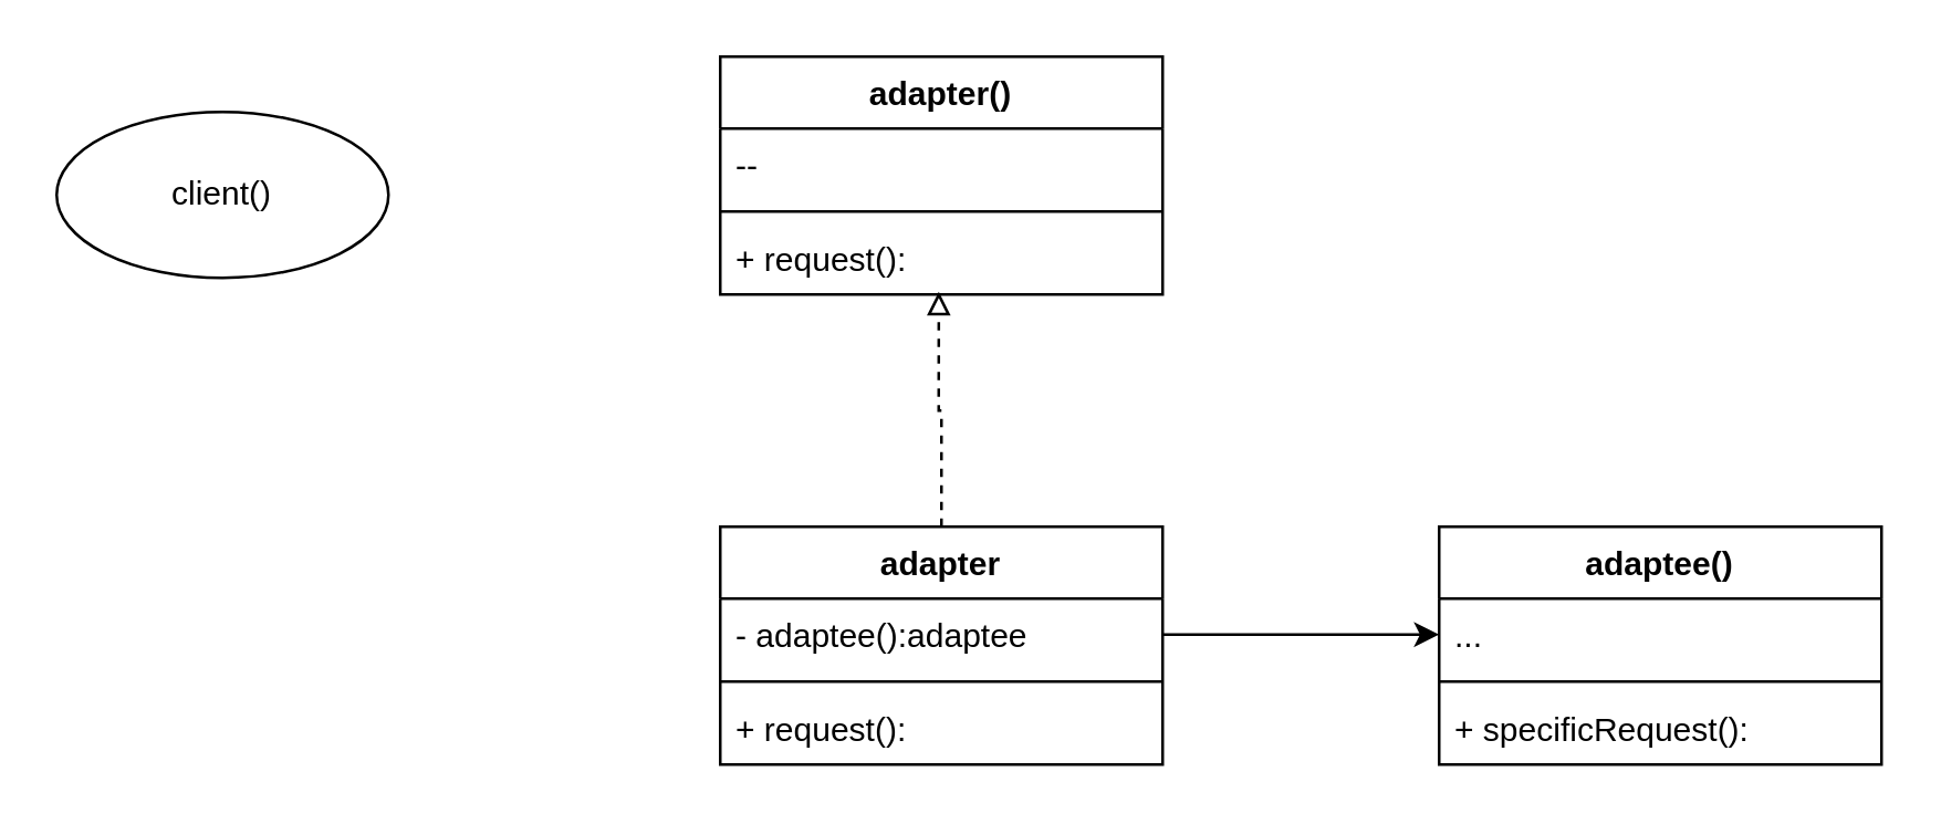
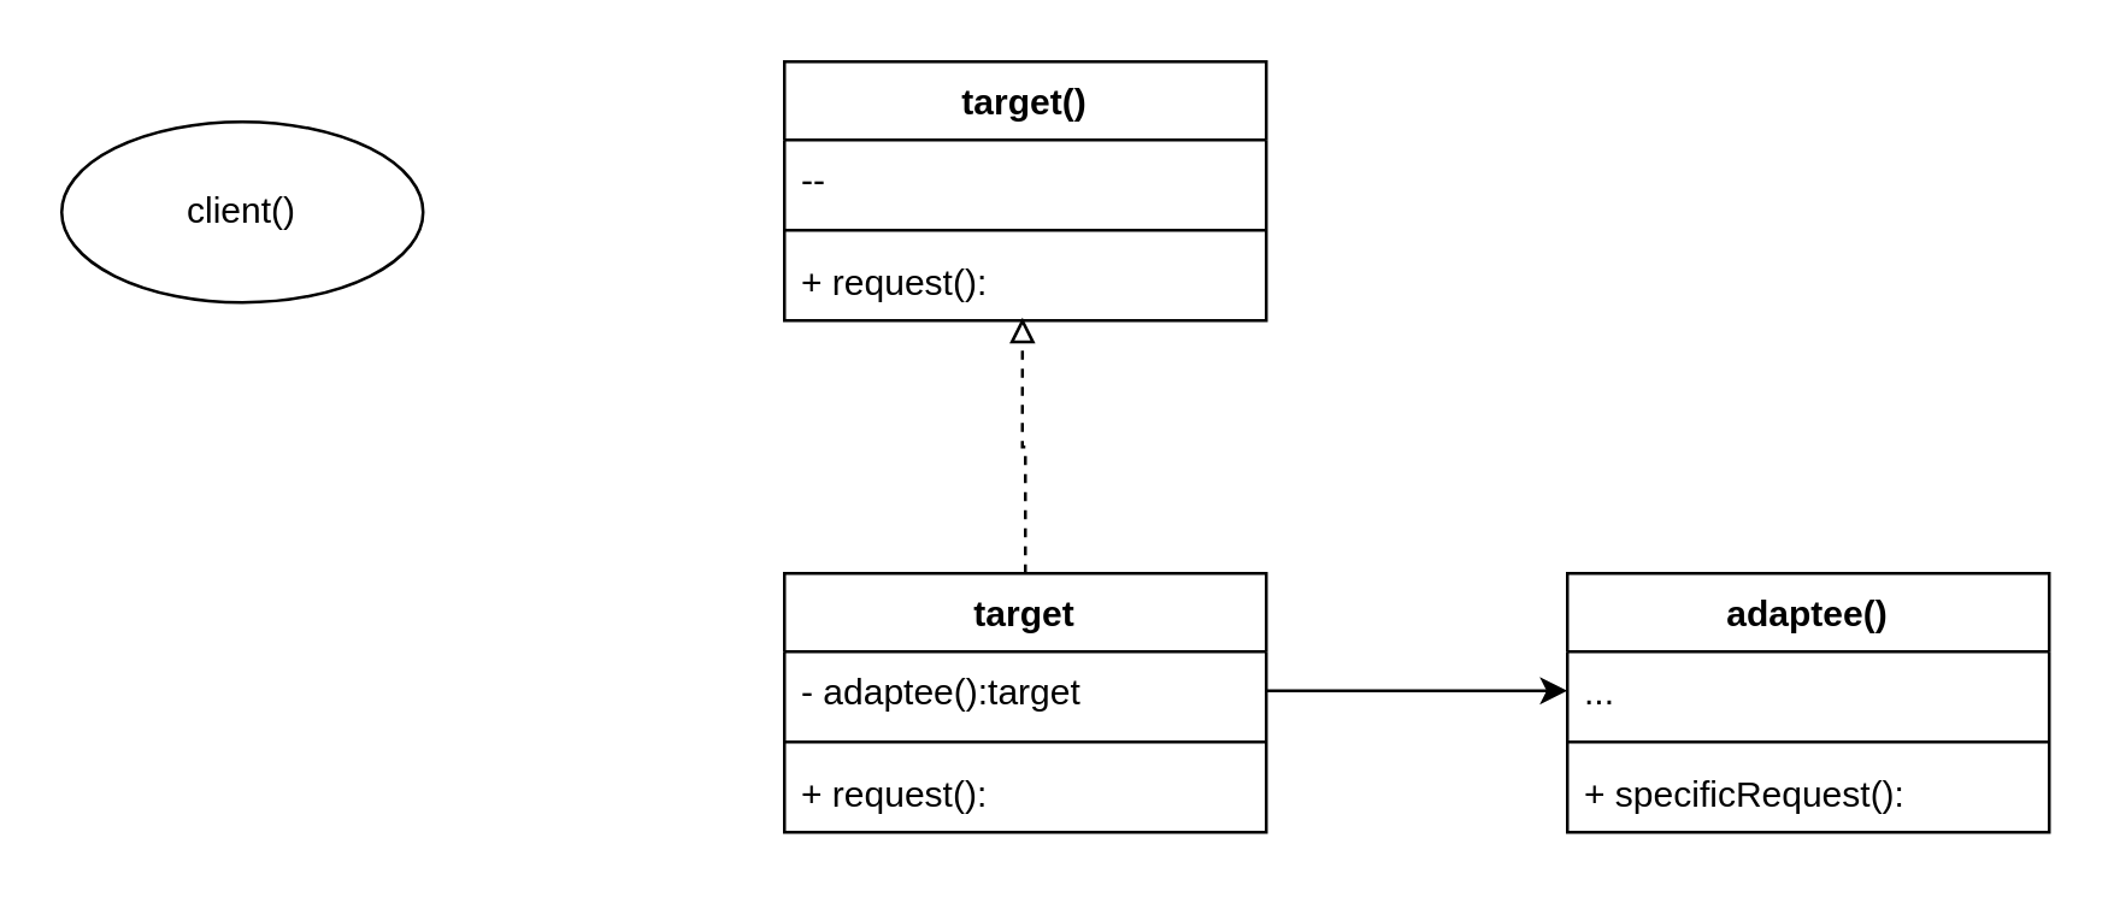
  <mxCell id="0" />
  <mxCell id="1" parent="0" />
  <mxCell id="2" value="client()" style="ellipse;whiteSpace=wrap;html=1;" vertex="1" parent="1"><mxGeometry x="20" y="40" width="120" height="60" as="geometry" /></mxCell>
- <mxCell id="3" value="adapter()" style="swimlane;fontStyle=1;align=center;verticalAlign=top;childLayout=stackLayout;horizontal=1;startSize=26;horizontalStack=0;resizeParent=1;resizeParentMax=0;resizeLast=0;collapsible=1;marginBottom=0;whiteSpace=wrap;html=1;" vertex="1" parent="1"><mxGeometry x="260" y="20" width="160" height="86" as="geometry" /></mxCell>
+ <mxCell id="3" value="target()" style="swimlane;fontStyle=1;align=center;verticalAlign=top;childLayout=stackLayout;horizontal=1;startSize=26;horizontalStack=0;resizeParent=1;resizeParentMax=0;resizeLast=0;collapsible=1;marginBottom=0;whiteSpace=wrap;html=1;" vertex="1" parent="1"><mxGeometry x="260" y="20" width="160" height="86" as="geometry" /></mxCell>
  <mxCell id="4" value="--" style="text;strokeColor=none;fillColor=none;align=left;verticalAlign=top;spacingLeft=4;spacingRight=4;overflow=hidden;rotatable=0;points=[[0,0.5],[1,0.5]];portConstraint=eastwest;whiteSpace=wrap;html=1;" vertex="1" parent="3"><mxGeometry y="26" width="160" height="26" as="geometry" /></mxCell>
  <mxCell id="5" value="" style="line;strokeWidth=1;fillColor=none;align=left;verticalAlign=middle;spacingTop=-1;spacingLeft=3;spacingRight=3;rotatable=0;labelPosition=right;points=[];portConstraint=eastwest;strokeColor=inherit;" vertex="1" parent="3"><mxGeometry y="52" width="160" height="8" as="geometry" /></mxCell>
  <mxCell id="6" value="+ request():" style="text;strokeColor=none;fillColor=none;align=left;verticalAlign=top;spacingLeft=4;spacingRight=4;overflow=hidden;rotatable=0;points=[[0,0.5],[1,0.5]];portConstraint=eastwest;whiteSpace=wrap;html=1;" vertex="1" parent="3"><mxGeometry y="60" width="160" height="26" as="geometry" /></mxCell>
  <mxCell id="7" value="adaptee()" style="swimlane;fontStyle=1;align=center;verticalAlign=top;childLayout=stackLayout;horizontal=1;startSize=26;horizontalStack=0;resizeParent=1;resizeParentMax=0;resizeLast=0;collapsible=1;marginBottom=0;whiteSpace=wrap;html=1;" vertex="1" parent="1"><mxGeometry x="520" y="190" width="160" height="86" as="geometry" /></mxCell>
  <mxCell id="8" value="..." style="text;strokeColor=none;fillColor=none;align=left;verticalAlign=top;spacingLeft=4;spacingRight=4;overflow=hidden;rotatable=0;points=[[0,0.5],[1,0.5]];portConstraint=eastwest;whiteSpace=wrap;html=1;" vertex="1" parent="7"><mxGeometry y="26" width="160" height="26" as="geometry" /></mxCell>
  <mxCell id="9" value="" style="line;strokeWidth=1;fillColor=none;align=left;verticalAlign=middle;spacingTop=-1;spacingLeft=3;spacingRight=3;rotatable=0;labelPosition=right;points=[];portConstraint=eastwest;strokeColor=inherit;" vertex="1" parent="7"><mxGeometry y="52" width="160" height="8" as="geometry" /></mxCell>
  <mxCell id="10" value="+ specificRequest():" style="text;strokeColor=none;fillColor=none;align=left;verticalAlign=top;spacingLeft=4;spacingRight=4;overflow=hidden;rotatable=0;points=[[0,0.5],[1,0.5]];portConstraint=eastwest;whiteSpace=wrap;html=1;" vertex="1" parent="7"><mxGeometry y="60" width="160" height="26" as="geometry" /></mxCell>
- <mxCell id="11" value="adapter" style="swimlane;fontStyle=1;align=center;verticalAlign=top;childLayout=stackLayout;horizontal=1;startSize=26;horizontalStack=0;resizeParent=1;resizeParentMax=0;resizeLast=0;collapsible=1;marginBottom=0;whiteSpace=wrap;html=1;" vertex="1" parent="1"><mxGeometry x="260" y="190" width="160" height="86" as="geometry" /></mxCell>
- <mxCell id="12" value="- adaptee():adaptee" style="text;strokeColor=none;fillColor=none;align=left;verticalAlign=top;spacingLeft=4;spacingRight=4;overflow=hidden;rotatable=0;points=[[0,0.5],[1,0.5]];portConstraint=eastwest;whiteSpace=wrap;html=1;" vertex="1" parent="11"><mxGeometry y="26" width="160" height="26" as="geometry" /></mxCell>
+ <mxCell id="11" value="target" style="swimlane;fontStyle=1;align=center;verticalAlign=top;childLayout=stackLayout;horizontal=1;startSize=26;horizontalStack=0;resizeParent=1;resizeParentMax=0;resizeLast=0;collapsible=1;marginBottom=0;whiteSpace=wrap;html=1;" vertex="1" parent="1"><mxGeometry x="260" y="190" width="160" height="86" as="geometry" /></mxCell>
+ <mxCell id="12" value="- adaptee():target" style="text;strokeColor=none;fillColor=none;align=left;verticalAlign=top;spacingLeft=4;spacingRight=4;overflow=hidden;rotatable=0;points=[[0,0.5],[1,0.5]];portConstraint=eastwest;whiteSpace=wrap;html=1;" vertex="1" parent="11"><mxGeometry y="26" width="160" height="26" as="geometry" /></mxCell>
  <mxCell id="13" value="" style="line;strokeWidth=1;fillColor=none;align=left;verticalAlign=middle;spacingTop=-1;spacingLeft=3;spacingRight=3;rotatable=0;labelPosition=right;points=[];portConstraint=eastwest;strokeColor=inherit;" vertex="1" parent="11"><mxGeometry y="52" width="160" height="8" as="geometry" /></mxCell>
  <mxCell id="14" value="+ request():" style="text;strokeColor=none;fillColor=none;align=left;verticalAlign=top;spacingLeft=4;spacingRight=4;overflow=hidden;rotatable=0;points=[[0,0.5],[1,0.5]];portConstraint=eastwest;whiteSpace=wrap;html=1;" vertex="1" parent="11"><mxGeometry y="60" width="160" height="26" as="geometry" /></mxCell>
  <mxCell id="15" style="edgeStyle=orthogonalEdgeStyle;rounded=0;orthogonalLoop=1;jettySize=auto;html=1;entryX=0.494;entryY=0.962;entryDx=0;entryDy=0;entryPerimeter=0;dashed=1;endArrow=block;endFill=0;" edge="1" parent="1" source="11" target="6"><mxGeometry relative="1" as="geometry"><Array as="points"><mxPoint x="340" y="148" /></Array></mxGeometry></mxCell>
  <mxCell id="16" style="edgeStyle=orthogonalEdgeStyle;rounded=0;orthogonalLoop=1;jettySize=auto;html=1;exitX=1;exitY=0.5;exitDx=0;exitDy=0;entryX=0;entryY=0.5;entryDx=0;entryDy=0;" edge="1" parent="1" source="12" target="8"><mxGeometry relative="1" as="geometry" /></mxCell>
